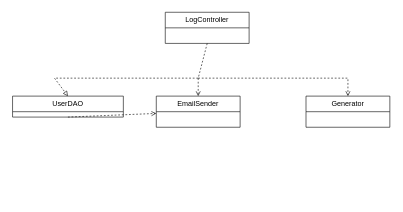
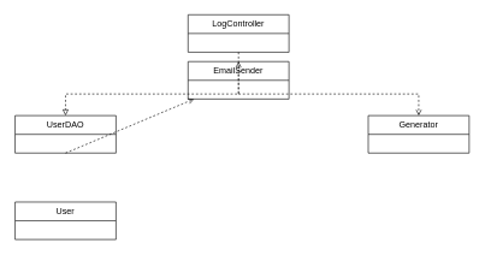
  <mxCell id="0" />
  <mxCell id="1" parent="0" />
- <mxCell id="2" value="LogController" style="swimlane;fontStyle=0;childLayout=stackLayout;horizontal=1;startSize=26;fillColor=none;horizontalStack=0;resizeParent=1;resizeParentMax=0;resizeLast=0;collapsible=1;marginBottom=0;whiteSpace=wrap;html=1;" parent="1" vertex="1"><mxGeometry x="275" y="20" width="140" height="52" as="geometry" /></mxCell>
- <mxCell id="3" value="UserDAO" style="swimlane;fontStyle=0;childLayout=stackLayout;horizontal=1;startSize=26;fillColor=none;horizontalStack=0;resizeParent=1;resizeParentMax=0;resizeLast=0;collapsible=1;marginBottom=0;whiteSpace=wrap;html=1;" parent="1" vertex="1"><mxGeometry x="20" y="160" width="185" height="35" as="geometry" /></mxCell>
+ <mxCell id="2" value="LogController" style="swimlane;fontStyle=0;childLayout=stackLayout;horizontal=1;startSize=26;fillColor=none;horizontalStack=0;resizeParent=1;resizeParentMax=0;resizeLast=0;collapsible=1;marginBottom=0;whiteSpace=wrap;html=1;" parent="1" vertex="1"><mxGeometry x="260" y="20" width="140" height="52" as="geometry" /></mxCell>
+ <mxCell id="3" value="UserDAO" style="swimlane;fontStyle=0;childLayout=stackLayout;horizontal=1;startSize=26;fillColor=none;horizontalStack=0;resizeParent=1;resizeParentMax=0;resizeLast=0;collapsible=1;marginBottom=0;whiteSpace=wrap;html=1;" parent="1" vertex="1"><mxGeometry x="20" y="160" width="140" height="52" as="geometry" /></mxCell>
+ <mxCell id="4" value="User" style="swimlane;fontStyle=0;childLayout=stackLayout;horizontal=1;startSize=26;fillColor=none;horizontalStack=0;resizeParent=1;resizeParentMax=0;resizeLast=0;collapsible=1;marginBottom=0;whiteSpace=wrap;html=1;" parent="1" vertex="1"><mxGeometry x="20" y="280" width="140" height="52" as="geometry" /></mxCell>
  <mxCell id="5" value="" style="endArrow=block;html=1;rounded=0;exitX=0.5;exitY=1;exitDx=0;exitDy=0;entryX=0.5;entryY=0;entryDx=0;entryDy=0;dashed=1;endFill=0;endSize=6;" parent="1" source="2" target="3" edge="1"><mxGeometry width="50" height="50" relative="1" as="geometry"><mxPoint x="120" y="170" as="sourcePoint" /><mxPoint x="260" y="130" as="targetPoint" /><Array as="points"><mxPoint x="330" y="130" /><mxPoint x="90" y="130" /></Array></mxGeometry></mxCell>
  <mxCell id="6" value="" style="endArrow=open;html=1;rounded=0;dashed=1;endFill=0;endSize=6;exitX=0.5;exitY=1;exitDx=0;exitDy=0;" parent="1" source="3" target="7" edge="1"><mxGeometry width="50" height="50" relative="1" as="geometry"><mxPoint x="140" y="210" as="sourcePoint" /><mxPoint x="129.5" y="298" as="targetPoint" /></mxGeometry></mxCell>
- <mxCell id="7" value="EmailSender" style="swimlane;fontStyle=0;childLayout=stackLayout;horizontal=1;startSize=26;fillColor=none;horizontalStack=0;resizeParent=1;resizeParentMax=0;resizeLast=0;collapsible=1;marginBottom=0;whiteSpace=wrap;html=1;" parent="1" vertex="1"><mxGeometry x="260" y="160" width="140" height="52" as="geometry" /></mxCell>
+ <mxCell id="7" value="EmailSender" style="swimlane;fontStyle=0;childLayout=stackLayout;horizontal=1;startSize=26;fillColor=none;horizontalStack=0;resizeParent=1;resizeParentMax=0;resizeLast=0;collapsible=1;marginBottom=0;whiteSpace=wrap;html=1;" parent="1" vertex="1"><mxGeometry x="260" y="85" width="140" height="52" as="geometry" /></mxCell>
  <mxCell id="8" value="" style="endArrow=open;html=1;rounded=0;entryX=0.5;entryY=0;entryDx=0;entryDy=0;dashed=1;endFill=0;endSize=6;" parent="1" target="7" edge="1"><mxGeometry width="50" height="50" relative="1" as="geometry"><mxPoint x="330" y="130" as="sourcePoint" /><mxPoint x="-20" y="170" as="targetPoint" /><Array as="points" /></mxGeometry></mxCell>
  <mxCell id="9" value="Generator" style="swimlane;fontStyle=0;childLayout=stackLayout;horizontal=1;startSize=26;fillColor=none;horizontalStack=0;resizeParent=1;resizeParentMax=0;resizeLast=0;collapsible=1;marginBottom=0;whiteSpace=wrap;html=1;" vertex="1" parent="1"><mxGeometry x="510" y="160" width="140" height="52" as="geometry" /></mxCell>
  <mxCell id="10" value="" style="endArrow=open;html=1;rounded=0;entryX=0.5;entryY=0;entryDx=0;entryDy=0;dashed=1;endFill=0;endSize=6;" edge="1" parent="1" target="9"><mxGeometry width="50" height="50" relative="1" as="geometry"><mxPoint x="330" y="130" as="sourcePoint" /><mxPoint x="460" y="138" as="targetPoint" /><Array as="points"><mxPoint x="580" y="130" /></Array></mxGeometry></mxCell>
